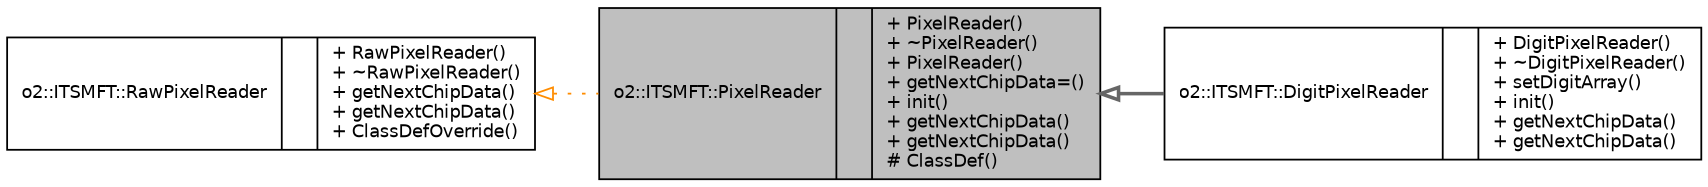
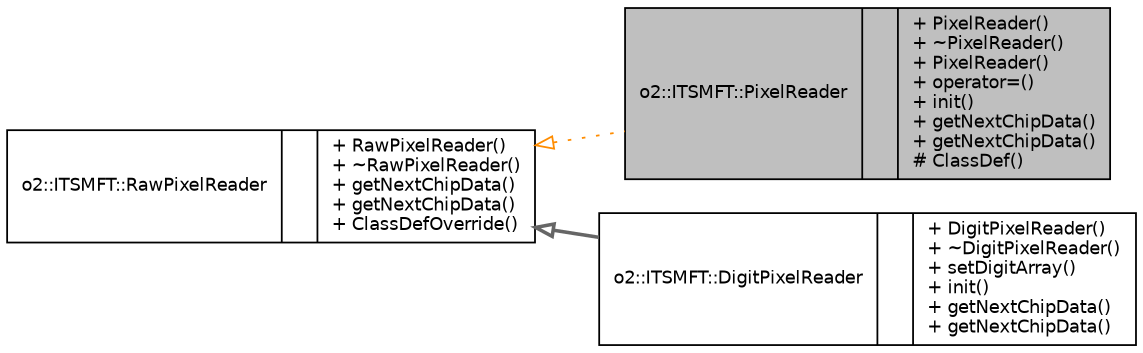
  digraph {
    rankdir=LR
    node [color=black fontname=Helvetica fontsize=10 shape=record]
    edge [arrowtail=onormal dir=back fontname=Helvetica fontsize=10 labelfontname=Helvetica labelfontsize=10]
-   n1 [fillcolor=grey75 fontcolor=black height=0.2 label="{o2::ITSMFT::PixelReader\n||+ PixelReader()\l+ ~PixelReader()\l+ PixelReader()\l+ getNextChipData=()\l+ init()\l+ getNextChipData()\l+ getNextChipData()\l# ClassDef()\l}" style=filled width=0.4]
+   n1 [fillcolor=grey75 fontcolor=black height=0.2 label="{o2::ITSMFT::PixelReader\n||+ PixelReader()\l+ ~PixelReader()\l+ PixelReader()\l+ operator=()\l+ init()\l+ getNextChipData()\l+ getNextChipData()\l# ClassDef()\l}" style=filled width=0.4]
    n2 [height=0.2 label="{o2::ITSMFT::DigitPixelReader\n||+ DigitPixelReader()\l+ ~DigitPixelReader()\l+ setDigitArray()\l+ init()\l+ getNextChipData()\l+ getNextChipData()\l}" width=0.4]
    n3 [height=0.2 label="{o2::ITSMFT::RawPixelReader\n||+ RawPixelReader()\l+ ~RawPixelReader()\l+ getNextChipData()\l+ getNextChipData()\l+ ClassDefOverride()\l}" width=0.4]
-   n1 -> n2 [color=gray40 style=bold]
+   n3 -> n2 [color=gray40 style=bold]
    n3 -> n1 [color=darkorange style=dotted]
  }
